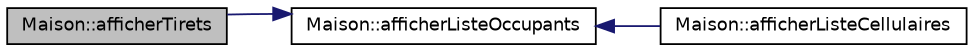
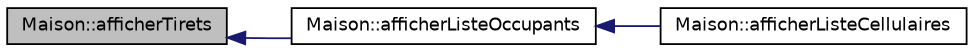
  digraph {
    rankdir=LR
    node [color=black fontname=Helvetica fontsize=10 shape=record]
    edge [color=midnightblue dir=back fontname=Helvetica fontsize=10 labelfontname=Helvetica labelfontsize=10 style=solid]
    n1 [fillcolor=grey75 fontcolor=black height=0.2 label="Maison::afficherTirets" style=filled width=0.4]
    n2 [height=0.2 label="Maison::afficherListeOccupants" width=0.4]
    n3 [height=0.2 label="Maison::afficherListeCellulaires" width=0.4]
-   n2 -> n1
+   n1 -> n2
    n2 -> n3
  }
